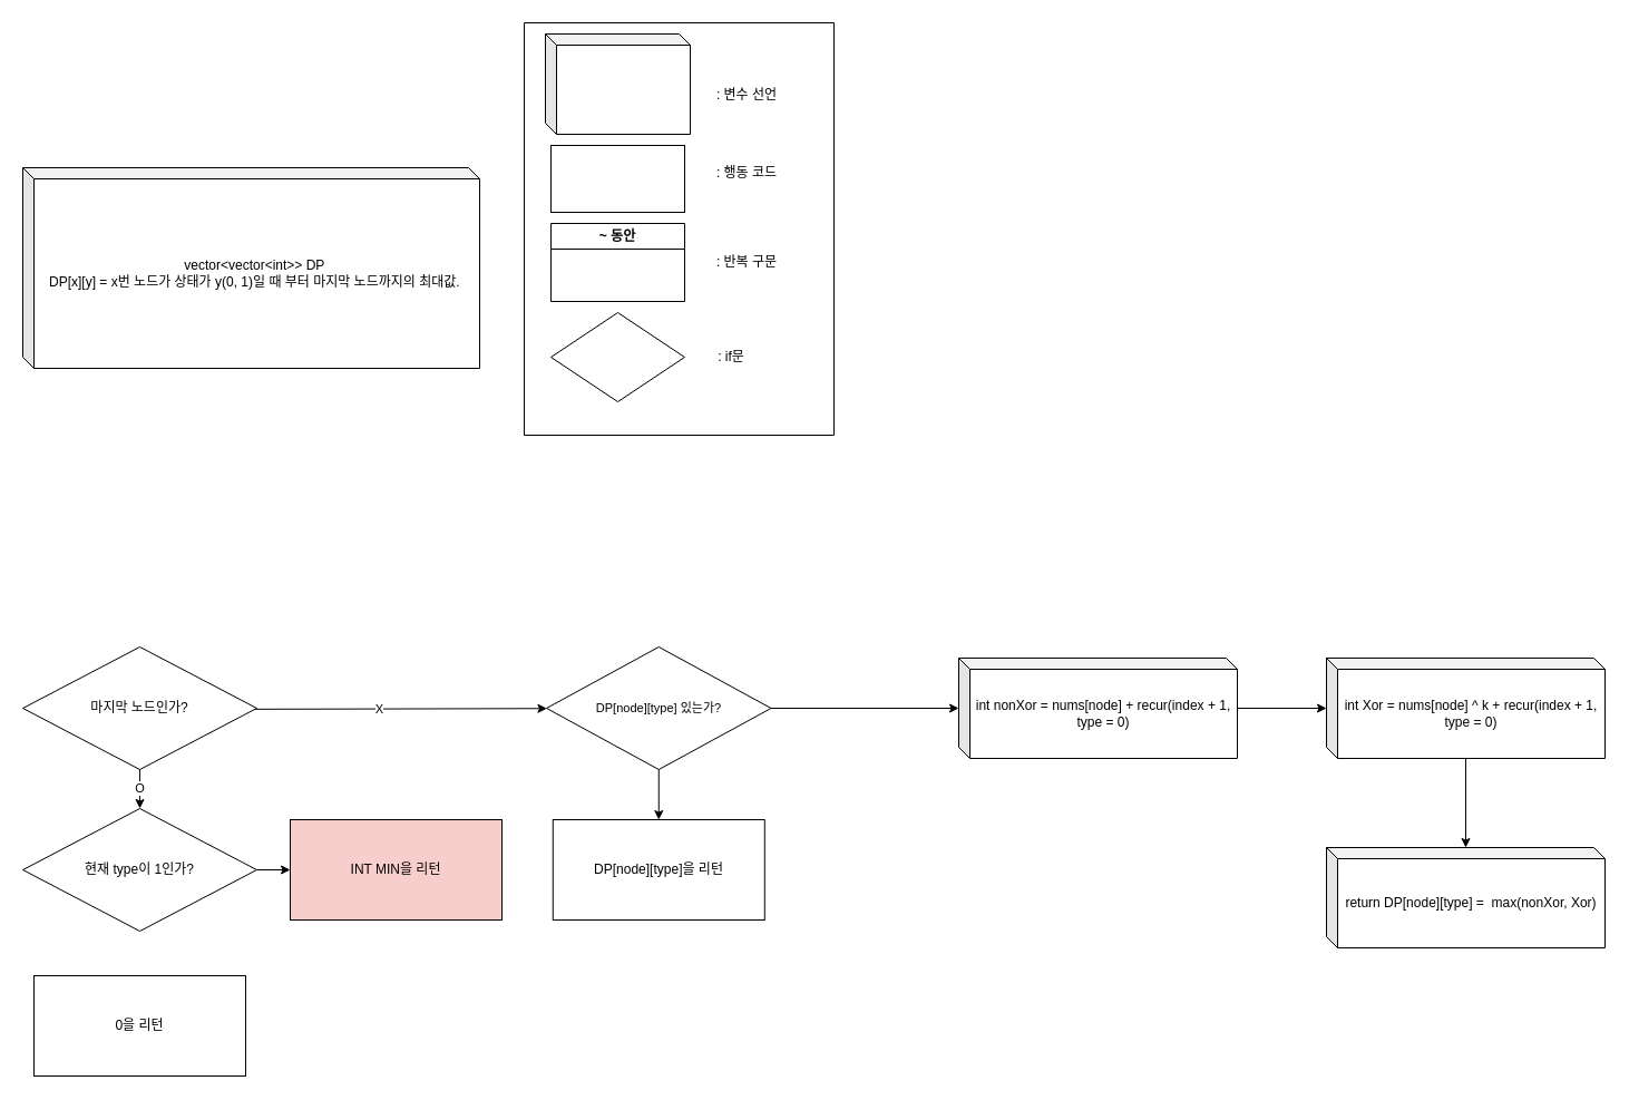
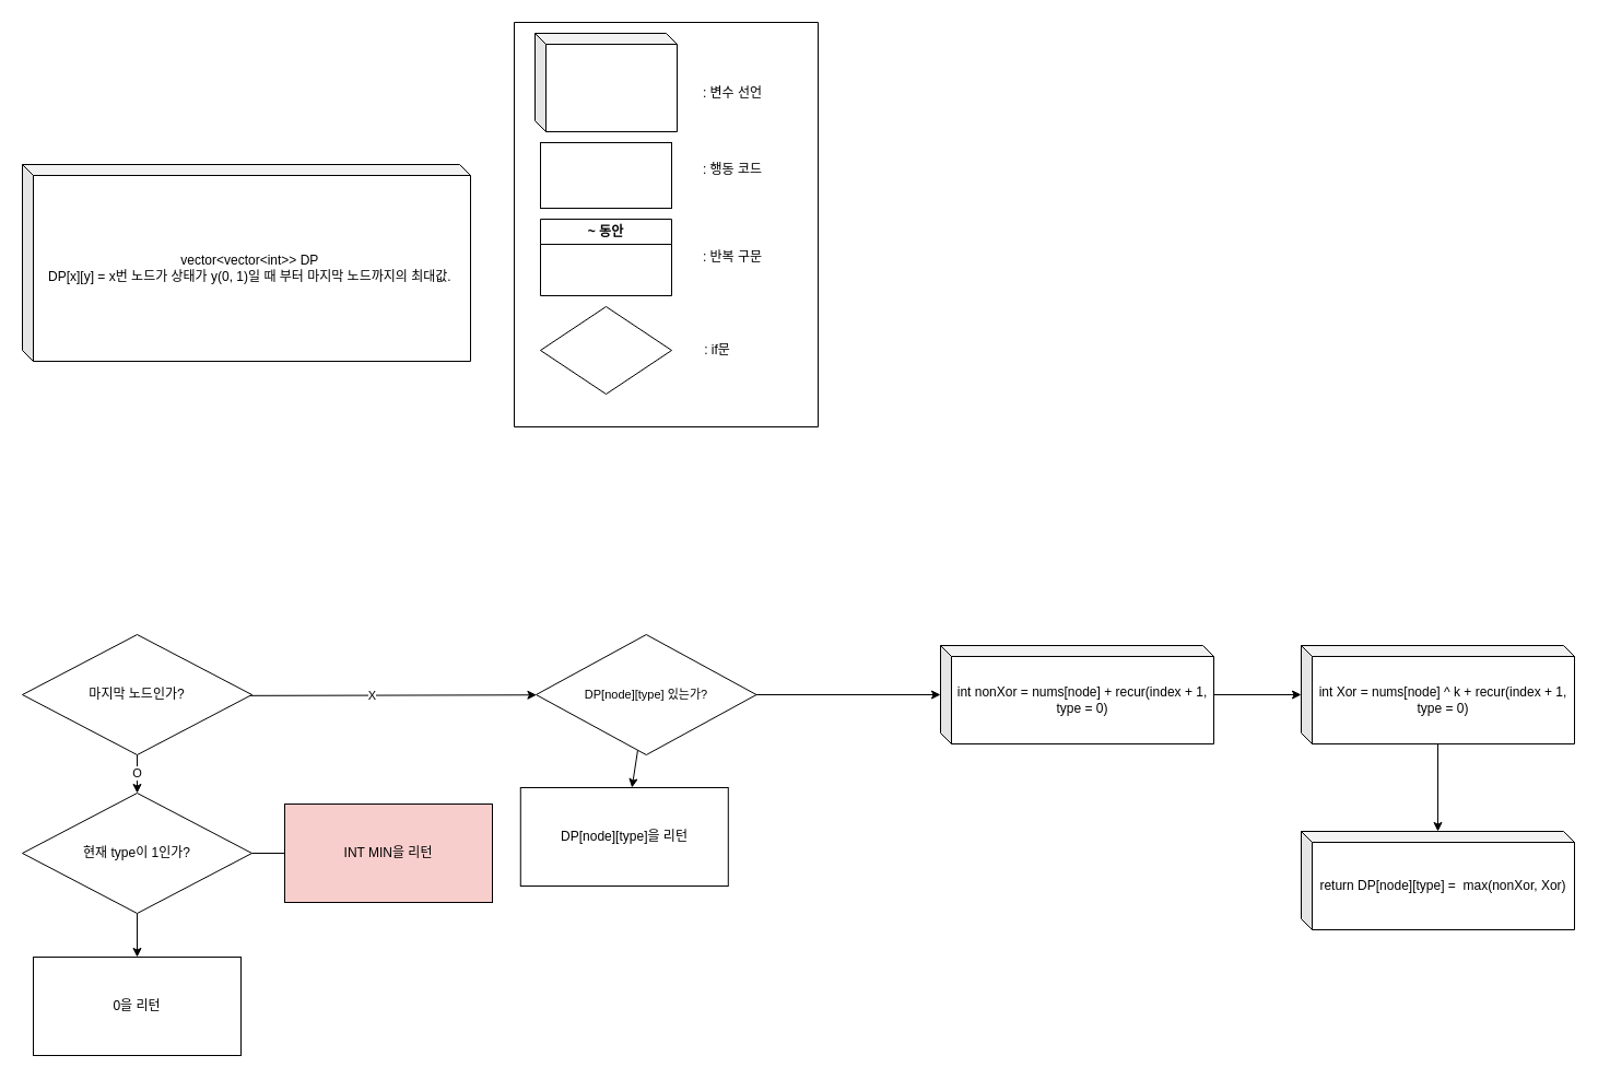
  <mxCell id="0" />
  <mxCell id="1" parent="0" />
  <mxCell id="2" value="" style="swimlane;startSize=0;" vertex="1" parent="1"><mxGeometry x="470" y="20" width="278" height="370" as="geometry" /></mxCell>
  <mxCell id="3" value=": 변수 선언" style="text;html=1;align=center;verticalAlign=middle;whiteSpace=wrap;rounded=0;" vertex="1" parent="2"><mxGeometry x="170" y="50" width="60" height="30" as="geometry" /></mxCell>
  <mxCell id="4" value="" style="rounded=0;whiteSpace=wrap;html=1;" vertex="1" parent="2"><mxGeometry x="24" y="110" width="120" height="60" as="geometry" /></mxCell>
  <mxCell id="5" value=": 행동 코드" style="text;html=1;align=center;verticalAlign=middle;whiteSpace=wrap;rounded=0;" vertex="1" parent="2"><mxGeometry x="170" y="120" width="60" height="30" as="geometry" /></mxCell>
  <mxCell id="6" value="~ 동안" style="swimlane;whiteSpace=wrap;html=1;" vertex="1" parent="2"><mxGeometry x="24" y="180" width="120" height="70" as="geometry" /></mxCell>
  <mxCell id="7" value=": 반복 구문" style="text;html=1;align=center;verticalAlign=middle;whiteSpace=wrap;rounded=0;" vertex="1" parent="2"><mxGeometry x="170" y="200" width="60" height="30" as="geometry" /></mxCell>
  <mxCell id="8" value="" style="rhombus;whiteSpace=wrap;html=1;" vertex="1" parent="2"><mxGeometry x="24" y="260" width="120" height="80" as="geometry" /></mxCell>
  <mxCell id="9" value=": if문" style="text;html=1;align=center;verticalAlign=middle;whiteSpace=wrap;rounded=0;" vertex="1" parent="2"><mxGeometry x="156" y="285" width="60" height="30" as="geometry" /></mxCell>
  <mxCell id="10" value="" style="shape=cube;whiteSpace=wrap;html=1;boundedLbl=1;backgroundOutline=1;darkOpacity=0.05;darkOpacity2=0.1;size=10;" vertex="1" parent="2"><mxGeometry x="19" y="10" width="130" height="90" as="geometry" /></mxCell>
  <mxCell id="11" value="vector&amp;lt;vector&amp;lt;int&amp;gt;&amp;gt; DP&amp;nbsp;&lt;div&gt;DP[x][y] = x번 노드가 상태가 y(0, 1)일 때 부터 마지막 노드까지의 최대값.&lt;span style=&quot;background-color: initial;&quot;&gt;&amp;nbsp;&lt;/span&gt;&lt;/div&gt;" style="shape=cube;whiteSpace=wrap;html=1;boundedLbl=1;backgroundOutline=1;darkOpacity=0.05;darkOpacity2=0.1;size=10;" vertex="1" parent="1"><mxGeometry x="20" y="150" width="410" height="180" as="geometry" /></mxCell>
  <mxCell id="12" value="O" style="edgeStyle=orthogonalEdgeStyle;rounded=0;orthogonalLoop=1;jettySize=auto;html=1;" edge="1" parent="1" source="14" target="17"><mxGeometry relative="1" as="geometry" /></mxCell>
  <mxCell id="13" value="X" style="edgeStyle=none;shape=connector;rounded=0;orthogonalLoop=1;jettySize=auto;html=1;strokeColor=default;align=center;verticalAlign=middle;fontFamily=Helvetica;fontSize=11;fontColor=default;labelBackgroundColor=default;endArrow=classic;" edge="1" parent="1" target="22"><mxGeometry relative="1" as="geometry"><mxPoint x="190.001" y="635.932" as="sourcePoint" /></mxGeometry></mxCell>
  <mxCell id="14" value="마지막 노드인가?" style="rhombus;whiteSpace=wrap;html=1;" vertex="1" parent="1"><mxGeometry x="20" y="580" width="210" height="110" as="geometry" /></mxCell>
- <mxCell id="16" value="" style="edgeStyle=orthogonalEdgeStyle;rounded=0;orthogonalLoop=1;jettySize=auto;html=1;fontFamily=Helvetica;fontSize=12;fontColor=default;" edge="1" parent="1" source="17" target="19"><mxGeometry relative="1" as="geometry" /></mxCell>
+ <mxCell id="15" value="" style="rounded=0;orthogonalLoop=1;jettySize=auto;html=1;" edge="1" parent="1" source="17" target="18"><mxGeometry relative="1" as="geometry" /></mxCell>
+ <mxCell id="16" value="" style="edgeStyle=orthogonalEdgeStyle;rounded=0;orthogonalLoop=1;jettySize=auto;html=1;fontFamily=Helvetica;fontSize=12;fontColor=default;endArrow=none;" edge="1" parent="1" source="17" target="19"><mxGeometry relative="1" as="geometry" /></mxCell>
  <mxCell id="17" value="현재 type이 1인가?" style="rhombus;whiteSpace=wrap;html=1;" vertex="1" parent="1"><mxGeometry x="20" y="725" width="210" height="110" as="geometry" /></mxCell>
  <mxCell id="18" value="0을 리턴" style="whiteSpace=wrap;html=1;" vertex="1" parent="1"><mxGeometry x="30" y="875" width="190" height="90" as="geometry" /></mxCell>
  <mxCell id="19" value="INT MIN을 리턴" style="whiteSpace=wrap;html=1;fillColor=#f8cecc;" vertex="1" parent="1"><mxGeometry x="260" y="735" width="190" height="90" as="geometry" /></mxCell>
  <mxCell id="20" value="" style="edgeStyle=none;shape=connector;rounded=0;orthogonalLoop=1;jettySize=auto;html=1;strokeColor=default;align=center;verticalAlign=middle;fontFamily=Helvetica;fontSize=11;fontColor=default;labelBackgroundColor=default;endArrow=classic;" edge="1" parent="1" source="22" target="23"><mxGeometry relative="1" as="geometry" /></mxCell>
  <mxCell id="21" style="edgeStyle=none;shape=connector;rounded=0;orthogonalLoop=1;jettySize=auto;html=1;strokeColor=default;align=center;verticalAlign=middle;fontFamily=Helvetica;fontSize=11;fontColor=default;labelBackgroundColor=default;endArrow=classic;" edge="1" parent="1" source="22" target="25"><mxGeometry relative="1" as="geometry" /></mxCell>
  <mxCell id="22" value="DP[node][type] 있는가?" style="whiteSpace=wrap;html=1;strokeColor=default;align=center;verticalAlign=middle;fontFamily=Helvetica;fontSize=11;fontColor=default;labelBackgroundColor=default;fillColor=default;shape=rhombus;perimeter=rhombusPerimeter;" vertex="1" parent="1"><mxGeometry x="490" y="580" width="201.56" height="110" as="geometry" /></mxCell>
- <mxCell id="23" value="DP[node][type]을 리턴" style="whiteSpace=wrap;html=1;" vertex="1" parent="1"><mxGeometry x="495.78" y="735" width="190" height="90" as="geometry" /></mxCell>
+ <mxCell id="23" value="DP[node][type]을 리턴" style="whiteSpace=wrap;html=1;" vertex="1" parent="1"><mxGeometry x="475.78" y="720" width="190" height="90" as="geometry" /></mxCell>
  <mxCell id="24" value="" style="edgeStyle=none;shape=connector;rounded=0;orthogonalLoop=1;jettySize=auto;html=1;strokeColor=default;align=center;verticalAlign=middle;fontFamily=Helvetica;fontSize=11;fontColor=default;labelBackgroundColor=default;endArrow=classic;" edge="1" parent="1" source="25" target="27"><mxGeometry relative="1" as="geometry" /></mxCell>
  <mxCell id="25" value="int nonXor = nums[node] + recur(index + 1, type = 0)" style="whiteSpace=wrap;html=1;shape=cube;boundedLbl=1;backgroundOutline=1;darkOpacity=0.05;darkOpacity2=0.1;size=10;" vertex="1" parent="1"><mxGeometry x="860" y="590" width="250" height="90" as="geometry" /></mxCell>
  <mxCell id="26" value="" style="edgeStyle=none;shape=connector;rounded=0;orthogonalLoop=1;jettySize=auto;html=1;strokeColor=default;align=center;verticalAlign=middle;fontFamily=Helvetica;fontSize=11;fontColor=default;labelBackgroundColor=default;endArrow=classic;" edge="1" parent="1" source="27" target="28"><mxGeometry relative="1" as="geometry" /></mxCell>
  <mxCell id="27" value="int Xor = nums[node] ^ k + recur(index + 1, type = 0)" style="whiteSpace=wrap;html=1;shape=cube;boundedLbl=1;backgroundOutline=1;darkOpacity=0.05;darkOpacity2=0.1;size=10;" vertex="1" parent="1"><mxGeometry x="1190" y="590" width="250" height="90" as="geometry" /></mxCell>
  <mxCell id="28" value="return DP[node][type] =&amp;nbsp; max(nonXor, Xor)" style="whiteSpace=wrap;html=1;shape=cube;boundedLbl=1;backgroundOutline=1;darkOpacity=0.05;darkOpacity2=0.1;size=10;" vertex="1" parent="1"><mxGeometry x="1190" y="760" width="250" height="90" as="geometry" /></mxCell>
